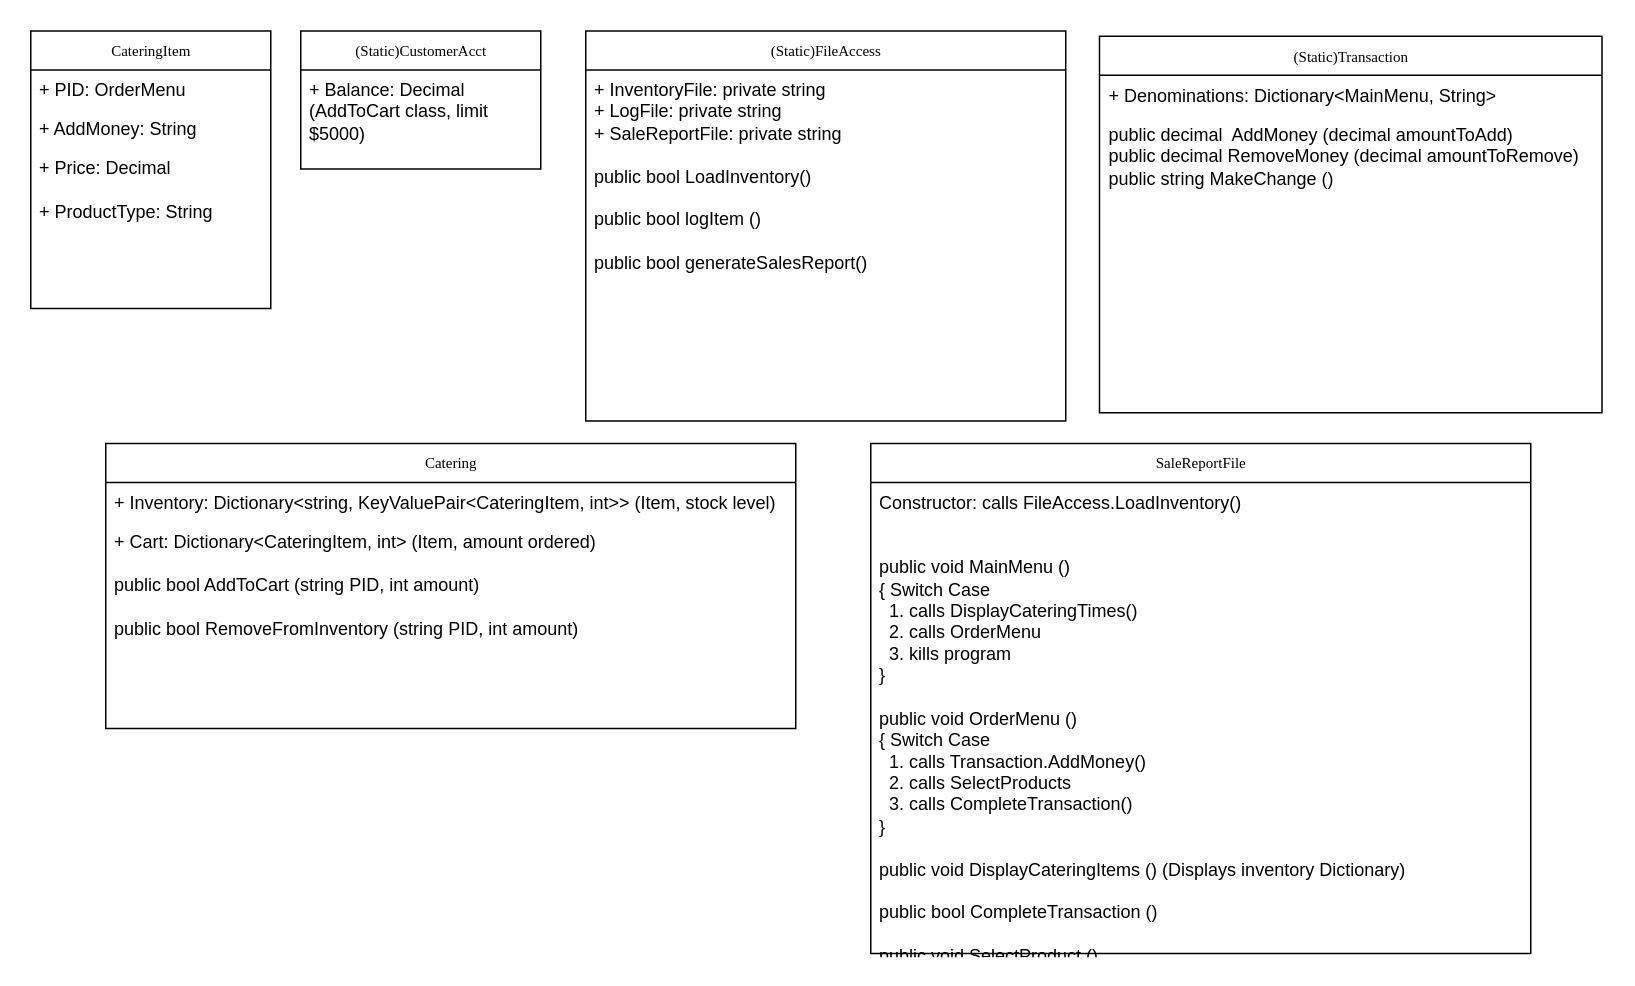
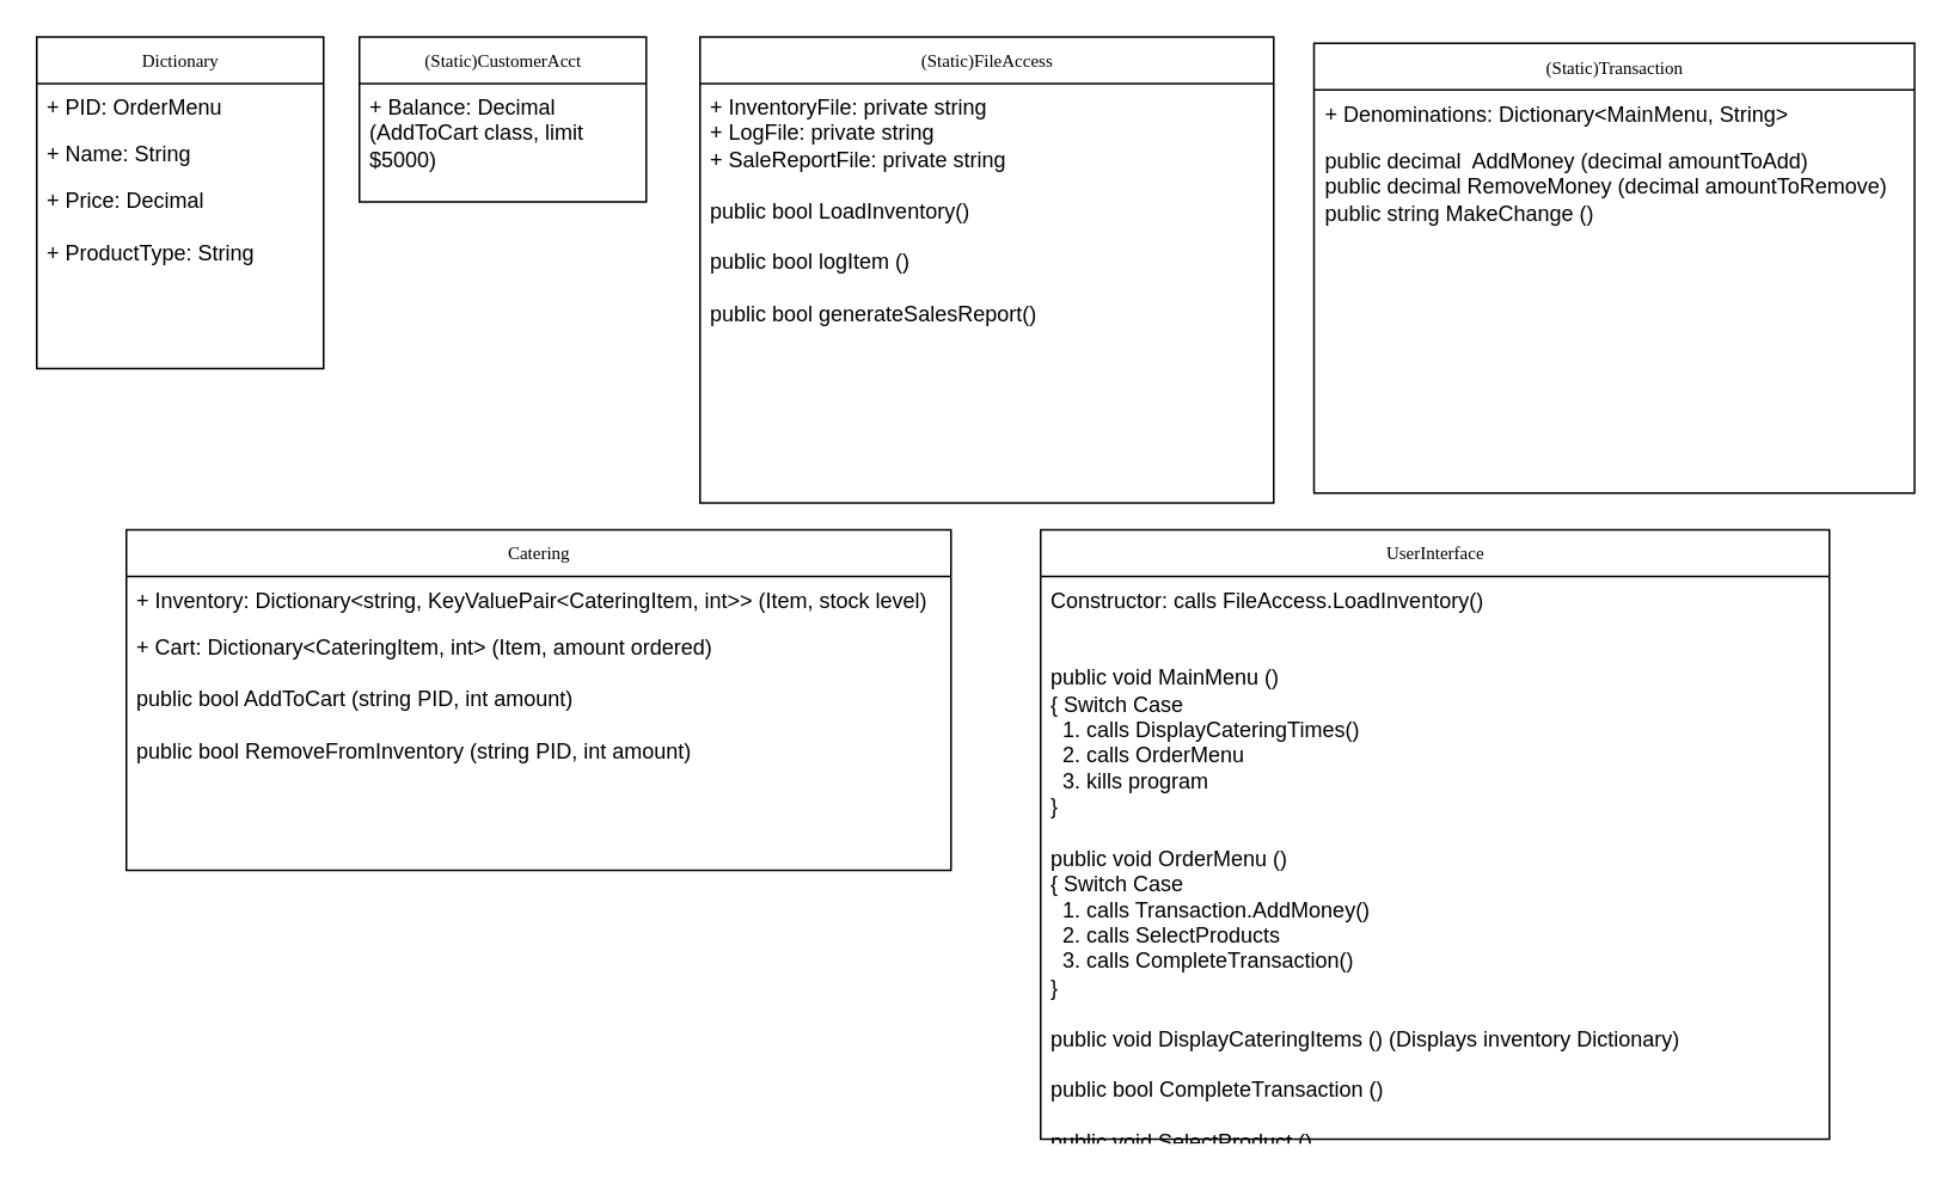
  <mxCell id="0" />
  <mxCell id="1" parent="0" />
- <mxCell id="2" value="SaleReportFile" style="swimlane;html=1;fontStyle=0;childLayout=stackLayout;horizontal=1;startSize=26;fillColor=none;horizontalStack=0;resizeParent=1;resizeLast=0;collapsible=1;marginBottom=0;swimlaneFillColor=#ffffff;rounded=0;shadow=0;comic=0;labelBackgroundColor=none;strokeColor=#000000;strokeWidth=1;fontFamily=Verdana;fontSize=10;fontColor=#000000;align=center;" parent="1" vertex="1"><mxGeometry x="580" y="295" width="440" height="340" as="geometry" /></mxCell>
+ <mxCell id="2" value="UserInterface" style="swimlane;html=1;fontStyle=0;childLayout=stackLayout;horizontal=1;startSize=26;fillColor=none;horizontalStack=0;resizeParent=1;resizeLast=0;collapsible=1;marginBottom=0;swimlaneFillColor=#ffffff;rounded=0;shadow=0;comic=0;labelBackgroundColor=none;strokeColor=#000000;strokeWidth=1;fontFamily=Verdana;fontSize=10;fontColor=#000000;align=center;" parent="1" vertex="1"><mxGeometry x="580" y="295" width="440" height="340" as="geometry" /></mxCell>
  <mxCell id="3" value="Constructor: calls FileAccess.LoadInventory()&lt;br&gt;&lt;br&gt;&lt;br&gt;public void MainMenu () &lt;br&gt;{ Switch Case&lt;br&gt;&amp;nbsp; 1. calls DisplayCateringTimes()&lt;br&gt;&amp;nbsp; 2. calls OrderMenu&lt;br&gt;&amp;nbsp; 3. kills program&lt;br&gt;}&lt;br&gt;&lt;br&gt;public void OrderMenu ()&lt;br&gt;{ Switch Case&lt;br&gt;&amp;nbsp; 1. calls Transaction.AddMoney()&lt;br&gt;&amp;nbsp; 2. calls SelectProducts&lt;br&gt;&amp;nbsp; 3. calls CompleteTransaction()&lt;br&gt;}&amp;nbsp;&lt;br&gt;&lt;br&gt;public void DisplayCateringItems () (Displays inventory Dictionary)&lt;br&gt;&lt;br&gt;public bool CompleteTransaction ()&lt;br&gt;&lt;br&gt;public void SelectProduct ()" style="text;html=1;strokeColor=none;fillColor=none;align=left;verticalAlign=top;spacingLeft=4;spacingRight=4;whiteSpace=wrap;overflow=hidden;rotatable=0;points=[[0,0.5],[1,0.5]];portConstraint=eastwest;" parent="2" vertex="1"><mxGeometry y="26" width="440" height="314" as="geometry" /></mxCell>
- <mxCell id="4" value="CateringItem" style="swimlane;html=1;fontStyle=0;childLayout=stackLayout;horizontal=1;startSize=26;fillColor=none;horizontalStack=0;resizeParent=1;resizeLast=0;collapsible=1;marginBottom=0;swimlaneFillColor=#ffffff;rounded=0;shadow=0;comic=0;labelBackgroundColor=none;strokeColor=#000000;strokeWidth=1;fontFamily=Verdana;fontSize=10;fontColor=#000000;align=center;" parent="1" vertex="1"><mxGeometry x="20" y="20" width="160" height="185" as="geometry" /></mxCell>
+ <mxCell id="4" value="Dictionary" style="swimlane;html=1;fontStyle=0;childLayout=stackLayout;horizontal=1;startSize=26;fillColor=none;horizontalStack=0;resizeParent=1;resizeLast=0;collapsible=1;marginBottom=0;swimlaneFillColor=#ffffff;rounded=0;shadow=0;comic=0;labelBackgroundColor=none;strokeColor=#000000;strokeWidth=1;fontFamily=Verdana;fontSize=10;fontColor=#000000;align=center;" parent="1" vertex="1"><mxGeometry x="20" y="20" width="160" height="185" as="geometry" /></mxCell>
  <mxCell id="5" value="+ PID: OrderMenu" style="text;html=1;strokeColor=none;fillColor=none;align=left;verticalAlign=top;spacingLeft=4;spacingRight=4;whiteSpace=wrap;overflow=hidden;rotatable=0;points=[[0,0.5],[1,0.5]];portConstraint=eastwest;" parent="4" vertex="1"><mxGeometry y="26" width="160" height="26" as="geometry" /></mxCell>
- <mxCell id="6" value="+ AddMoney: String" style="text;html=1;strokeColor=none;fillColor=none;align=left;verticalAlign=top;spacingLeft=4;spacingRight=4;whiteSpace=wrap;overflow=hidden;rotatable=0;points=[[0,0.5],[1,0.5]];portConstraint=eastwest;" parent="4" vertex="1"><mxGeometry y="52" width="160" height="26" as="geometry" /></mxCell>
+ <mxCell id="6" value="+ Name: String" style="text;html=1;strokeColor=none;fillColor=none;align=left;verticalAlign=top;spacingLeft=4;spacingRight=4;whiteSpace=wrap;overflow=hidden;rotatable=0;points=[[0,0.5],[1,0.5]];portConstraint=eastwest;" parent="4" vertex="1"><mxGeometry y="52" width="160" height="26" as="geometry" /></mxCell>
  <mxCell id="7" value="+ Price: Decimal&lt;br&gt;&lt;br&gt;+ ProductType: String&lt;br&gt;" style="text;html=1;strokeColor=none;fillColor=none;align=left;verticalAlign=top;spacingLeft=4;spacingRight=4;whiteSpace=wrap;overflow=hidden;rotatable=0;points=[[0,0.5],[1,0.5]];portConstraint=eastwest;" parent="4" vertex="1"><mxGeometry y="78" width="160" height="102" as="geometry" /></mxCell>
  <mxCell id="8" value="Catering" style="swimlane;html=1;fontStyle=0;childLayout=stackLayout;horizontal=1;startSize=26;fillColor=none;horizontalStack=0;resizeParent=1;resizeLast=0;collapsible=1;marginBottom=0;swimlaneFillColor=#ffffff;rounded=0;shadow=0;comic=0;labelBackgroundColor=none;strokeColor=#000000;strokeWidth=1;fontFamily=Verdana;fontSize=10;fontColor=#000000;align=center;" vertex="1" parent="1"><mxGeometry x="70" y="295" width="460" height="190" as="geometry" /></mxCell>
  <mxCell id="9" value="+ Inventory: Dictionary&amp;lt;string, KeyValuePair&amp;lt;CateringItem, int&amp;gt;&amp;gt; (Item, stock level)" style="text;html=1;strokeColor=none;fillColor=none;align=left;verticalAlign=top;spacingLeft=4;spacingRight=4;whiteSpace=wrap;overflow=hidden;rotatable=0;points=[[0,0.5],[1,0.5]];portConstraint=eastwest;" vertex="1" parent="8"><mxGeometry y="26" width="460" height="26" as="geometry" /></mxCell>
  <mxCell id="10" value="+ Cart: Dictionary&amp;lt;CateringItem, int&amp;gt; (Item, amount ordered)&lt;br&gt;&lt;br&gt;public bool AddToCart (string PID, int amount)&lt;br&gt;&lt;br&gt;public bool RemoveFromInventory (string PID, int amount)&lt;br&gt;&lt;br&gt;" style="text;html=1;strokeColor=none;fillColor=none;align=left;verticalAlign=top;spacingLeft=4;spacingRight=4;whiteSpace=wrap;overflow=hidden;rotatable=0;points=[[0,0.5],[1,0.5]];portConstraint=eastwest;" vertex="1" parent="8"><mxGeometry y="52" width="460" height="138" as="geometry" /></mxCell>
  <mxCell id="11" value="(Static)Transaction" style="swimlane;html=1;fontStyle=0;childLayout=stackLayout;horizontal=1;startSize=26;fillColor=none;horizontalStack=0;resizeParent=1;resizeLast=0;collapsible=1;marginBottom=0;swimlaneFillColor=#ffffff;rounded=0;shadow=0;comic=0;labelBackgroundColor=none;strokeColor=#000000;strokeWidth=1;fontFamily=Verdana;fontSize=10;fontColor=#000000;align=center;" parent="1" vertex="1"><mxGeometry x="732.5" y="23.5" width="335" height="251" as="geometry" /></mxCell>
  <mxCell id="12" value="+ Denominations: Dictionary&amp;lt;MainMenu, String&amp;gt;" style="text;html=1;strokeColor=none;fillColor=none;align=left;verticalAlign=top;spacingLeft=4;spacingRight=4;whiteSpace=wrap;overflow=hidden;rotatable=0;points=[[0,0.5],[1,0.5]];portConstraint=eastwest;" parent="11" vertex="1"><mxGeometry y="26" width="335" height="26" as="geometry" /></mxCell>
  <mxCell id="13" value="public decimal&amp;nbsp; AddMoney (decimal amountToAdd)&lt;br&gt;public decimal RemoveMoney (decimal amountToRemove)&lt;br&gt;public string MakeChange ()" style="text;html=1;strokeColor=none;fillColor=none;align=left;verticalAlign=top;spacingLeft=4;spacingRight=4;whiteSpace=wrap;overflow=hidden;rotatable=0;points=[[0,0.5],[1,0.5]];portConstraint=eastwest;" parent="11" vertex="1"><mxGeometry y="52" width="335" height="198" as="geometry" /></mxCell>
  <mxCell id="14" value="(Static)CustomerAcct" style="swimlane;html=1;fontStyle=0;childLayout=stackLayout;horizontal=1;startSize=26;fillColor=none;horizontalStack=0;resizeParent=1;resizeLast=0;collapsible=1;marginBottom=0;swimlaneFillColor=#ffffff;rounded=0;shadow=0;comic=0;labelBackgroundColor=none;strokeColor=#000000;strokeWidth=1;fontFamily=Verdana;fontSize=10;fontColor=#000000;align=center;" parent="1" vertex="1"><mxGeometry x="200" y="20" width="160" height="92" as="geometry" /></mxCell>
  <mxCell id="15" value="+ Balance: Decimal&lt;br&gt;(AddToCart class, limit $5000)" style="text;html=1;strokeColor=none;fillColor=none;align=left;verticalAlign=top;spacingLeft=4;spacingRight=4;whiteSpace=wrap;overflow=hidden;rotatable=0;points=[[0,0.5],[1,0.5]];portConstraint=eastwest;" parent="14" vertex="1"><mxGeometry y="26" width="160" height="64" as="geometry" /></mxCell>
  <mxCell id="16" value="(Static)FileAccess" style="swimlane;html=1;fontStyle=0;childLayout=stackLayout;horizontal=1;startSize=26;fillColor=none;horizontalStack=0;resizeParent=1;resizeLast=0;collapsible=1;marginBottom=0;swimlaneFillColor=#ffffff;rounded=0;shadow=0;comic=0;labelBackgroundColor=none;strokeColor=#000000;strokeWidth=1;fontFamily=Verdana;fontSize=10;fontColor=#000000;align=center;" parent="1" vertex="1"><mxGeometry x="390" y="20" width="320" height="260" as="geometry" /></mxCell>
  <mxCell id="17" value="+ InventoryFile: private string&lt;br&gt;+ LogFile: private string&lt;br&gt;+ SaleReportFile: private string&lt;br&gt;&lt;br&gt;public bool LoadInventory()&lt;br&gt;&lt;br&gt;public bool logItem ()&lt;br&gt;&lt;br&gt;public bool generateSalesReport()&amp;nbsp;" style="text;html=1;strokeColor=none;fillColor=none;align=left;verticalAlign=top;spacingLeft=4;spacingRight=4;whiteSpace=wrap;overflow=hidden;rotatable=0;points=[[0,0.5],[1,0.5]];portConstraint=eastwest;" parent="16" vertex="1"><mxGeometry y="26" width="320" height="234" as="geometry" /></mxCell>
